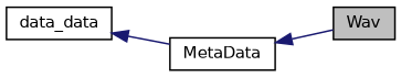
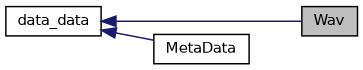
  digraph {
    rankdir=LR
    node [color=black fillcolor=white fontname=Helvetica fontsize=10 shape=record style=filled]
    edge [color=midnightblue dir=back fontname=Helvetica fontsize=10 labelfontname=Helvetica labelfontsize=10 style=solid]
    n1 [fillcolor=grey75 fontcolor=black height=0.2 label=Wav width=0.4]
    n2 [height=0.2 label=MetaData width=0.4]
    n3 [height=0.2 label=data_data width=0.4]
-   n2 -> n1
+   n3 -> n1
    n3 -> n2
  }
